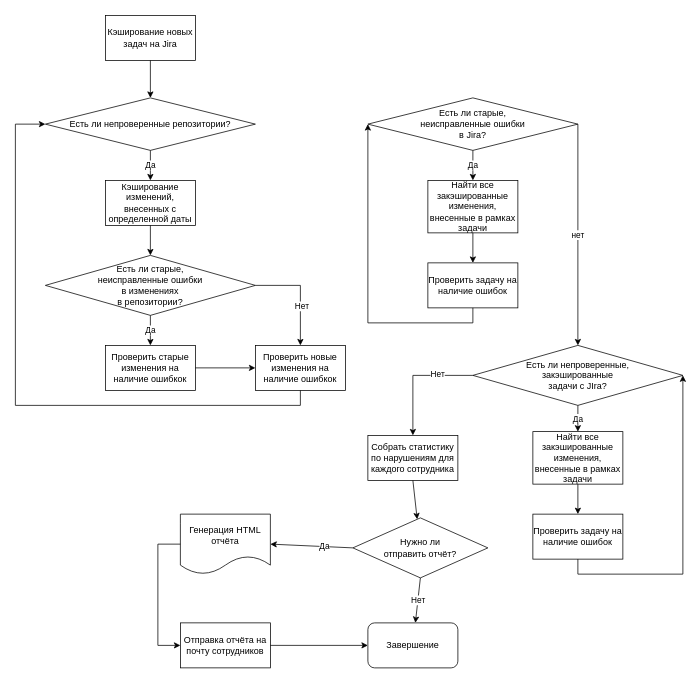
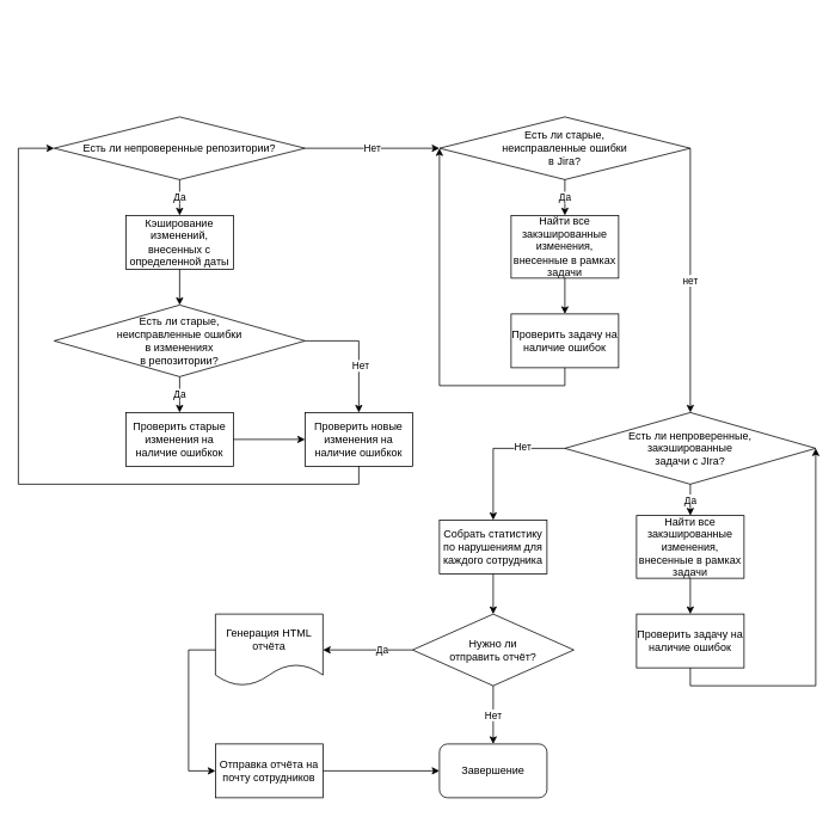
  <mxCell id="0" />
  <mxCell id="1" parent="0" />
- <mxCell id="2" value="Кэширование новых задач на Jira" style="rounded=0;whiteSpace=wrap;html=1;" vertex="1" parent="1"><mxGeometry x="140" y="20" width="120" height="60" as="geometry" /></mxCell>
  <mxCell id="3" value="Есть ли непроверенные репозитории?" style="rhombus;whiteSpace=wrap;html=1;" vertex="1" parent="1"><mxGeometry x="60" y="130" width="280" height="70" as="geometry" /></mxCell>
  <mxCell id="4" value="Кэширование изменений, внесенных с определенной даты" style="rounded=0;whiteSpace=wrap;html=1;" vertex="1" parent="1"><mxGeometry x="140" y="240" width="120" height="60" as="geometry" /></mxCell>
  <mxCell id="5" value="Есть ли старые, &lt;br&gt;неисправленные ошибки &lt;br&gt;в изменениях &lt;br&gt;в репозитории?" style="rhombus;whiteSpace=wrap;html=1;" vertex="1" parent="1"><mxGeometry x="60" y="340" width="280" height="80" as="geometry" /></mxCell>
  <mxCell id="6" value="Проверить старые изменения на наличие ошибкок" style="rounded=0;whiteSpace=wrap;html=1;" vertex="1" parent="1"><mxGeometry x="140" y="460" width="120" height="60" as="geometry" /></mxCell>
  <mxCell id="7" value="Проверить новые изменения на наличие ошибкок" style="rounded=0;whiteSpace=wrap;html=1;" vertex="1" parent="1"><mxGeometry x="340" y="460" width="120" height="60" as="geometry" /></mxCell>
- <mxCell id="8" value="" style="endArrow=classic;html=1;rounded=0;exitX=0.5;exitY=1;exitDx=0;exitDy=0;entryX=0.5;entryY=0;entryDx=0;entryDy=0;" edge="1" parent="1" source="2" target="3"><mxGeometry width="50" height="50" relative="1" as="geometry"><mxPoint x="70" y="60" as="sourcePoint" /><mxPoint x="150" y="60" as="targetPoint" /></mxGeometry></mxCell>
  <mxCell id="9" value="Да" style="endArrow=classic;html=1;rounded=0;exitX=0.5;exitY=1;exitDx=0;exitDy=0;entryX=0.5;entryY=0;entryDx=0;entryDy=0;" edge="1" parent="1" source="3" target="4"><mxGeometry width="50" height="50" relative="1" as="geometry"><mxPoint x="290" y="430" as="sourcePoint" /><mxPoint x="340" y="380" as="targetPoint" /></mxGeometry></mxCell>
  <mxCell id="10" value="" style="endArrow=classic;html=1;rounded=0;exitX=0.5;exitY=1;exitDx=0;exitDy=0;entryX=0.5;entryY=0;entryDx=0;entryDy=0;" edge="1" parent="1" source="4" target="5"><mxGeometry width="50" height="50" relative="1" as="geometry"><mxPoint x="290" y="430" as="sourcePoint" /><mxPoint x="340" y="380" as="targetPoint" /></mxGeometry></mxCell>
  <mxCell id="11" value="Да" style="endArrow=classic;html=1;rounded=0;exitX=0.5;exitY=1;exitDx=0;exitDy=0;entryX=0.5;entryY=0;entryDx=0;entryDy=0;" edge="1" parent="1" source="5" target="6"><mxGeometry width="50" height="50" relative="1" as="geometry"><mxPoint x="290" y="410" as="sourcePoint" /><mxPoint x="340" y="360" as="targetPoint" /></mxGeometry></mxCell>
  <mxCell id="12" value="" style="endArrow=classic;html=1;rounded=0;exitX=1;exitY=0.5;exitDx=0;exitDy=0;entryX=0.5;entryY=0;entryDx=0;entryDy=0;" edge="1" parent="1" source="5" target="7"><mxGeometry width="50" height="50" relative="1" as="geometry"><mxPoint x="290" y="410" as="sourcePoint" /><mxPoint x="340" y="360" as="targetPoint" /><Array as="points"><mxPoint x="400" y="380" /></Array></mxGeometry></mxCell>
  <mxCell id="13" value="Нет" style="edgeLabel;html=1;align=center;verticalAlign=middle;resizable=0;points=[];" vertex="1" connectable="0" parent="12"><mxGeometry x="0.243" y="1" relative="1" as="geometry"><mxPoint as="offset" /></mxGeometry></mxCell>
  <mxCell id="14" value="" style="endArrow=classic;html=1;rounded=0;exitX=1;exitY=0.5;exitDx=0;exitDy=0;entryX=0;entryY=0.5;entryDx=0;entryDy=0;" edge="1" parent="1" source="6" target="7"><mxGeometry width="50" height="50" relative="1" as="geometry"><mxPoint x="290" y="410" as="sourcePoint" /><mxPoint x="340" y="360" as="targetPoint" /></mxGeometry></mxCell>
  <mxCell id="15" value="" style="endArrow=classic;html=1;rounded=0;exitX=0.5;exitY=1;exitDx=0;exitDy=0;entryX=0;entryY=0.5;entryDx=0;entryDy=0;" edge="1" parent="1" source="7" target="3"><mxGeometry width="50" height="50" relative="1" as="geometry"><mxPoint x="290" y="410" as="sourcePoint" /><mxPoint x="340" y="360" as="targetPoint" /><Array as="points"><mxPoint x="400" y="540" /><mxPoint x="20" y="540" /><mxPoint x="20" y="165" /></Array></mxGeometry></mxCell>
+ <mxCell id="16" value="Нет" style="endArrow=classic;html=1;rounded=0;exitX=1;exitY=0.5;exitDx=0;exitDy=0;entryX=0;entryY=0.5;entryDx=0;entryDy=0;" edge="1" parent="1" source="3" target="17"><mxGeometry width="50" height="50" relative="1" as="geometry"><mxPoint x="290" y="410" as="sourcePoint" /><mxPoint x="470" y="165" as="targetPoint" /></mxGeometry></mxCell>
  <mxCell id="17" value="Есть ли старые, &lt;br&gt;неисправленные ошибки &lt;br&gt;в Jira?" style="rhombus;whiteSpace=wrap;html=1;" vertex="1" parent="1"><mxGeometry x="490" y="130" width="280" height="70" as="geometry" /></mxCell>
  <mxCell id="18" value="Да" style="endArrow=classic;html=1;rounded=0;exitX=0.5;exitY=1;exitDx=0;exitDy=0;" edge="1" parent="1" source="17" target="19"><mxGeometry width="50" height="50" relative="1" as="geometry"><mxPoint x="430" y="410" as="sourcePoint" /><mxPoint x="630" y="260" as="targetPoint" /></mxGeometry></mxCell>
  <mxCell id="19" value="Найти все закэшированные изменения, внесенные в рамках задачи" style="rounded=0;whiteSpace=wrap;html=1;" vertex="1" parent="1"><mxGeometry x="570" y="240" width="120" height="70" as="geometry" /></mxCell>
  <mxCell id="20" value="Проверить задачу на наличие ошибок" style="rounded=0;whiteSpace=wrap;html=1;" vertex="1" parent="1"><mxGeometry x="570" y="350" width="120" height="60" as="geometry" /></mxCell>
  <mxCell id="21" value="" style="endArrow=classic;html=1;rounded=0;exitX=0.5;exitY=1;exitDx=0;exitDy=0;entryX=0.5;entryY=0;entryDx=0;entryDy=0;" edge="1" parent="1" source="19" target="20"><mxGeometry width="50" height="50" relative="1" as="geometry"><mxPoint x="430" y="380" as="sourcePoint" /><mxPoint x="480" y="330" as="targetPoint" /></mxGeometry></mxCell>
  <mxCell id="22" value="" style="endArrow=classic;html=1;rounded=0;exitX=0.5;exitY=1;exitDx=0;exitDy=0;entryX=0;entryY=0.5;entryDx=0;entryDy=0;" edge="1" parent="1" source="20" target="17"><mxGeometry width="50" height="50" relative="1" as="geometry"><mxPoint x="430" y="370" as="sourcePoint" /><mxPoint x="480" y="320" as="targetPoint" /><Array as="points"><mxPoint x="630" y="430" /><mxPoint x="490" y="430" /></Array></mxGeometry></mxCell>
  <mxCell id="23" value="Есть ли непроверенные, &lt;br&gt;закэшированные &lt;br&gt;задачи с JIra?" style="rhombus;whiteSpace=wrap;html=1;" vertex="1" parent="1"><mxGeometry x="630" y="460" width="280" height="80" as="geometry" /></mxCell>
  <mxCell id="24" value="Да" style="endArrow=classic;html=1;rounded=0;exitX=0.5;exitY=1;exitDx=0;exitDy=0;" edge="1" target="25" parent="1" source="23"><mxGeometry width="50" height="50" relative="1" as="geometry"><mxPoint x="770" y="535" as="sourcePoint" /><mxPoint x="770" y="595" as="targetPoint" /></mxGeometry></mxCell>
  <mxCell id="25" value="Найти все закэшированные изменения, внесенные в рамках задачи" style="rounded=0;whiteSpace=wrap;html=1;" vertex="1" parent="1"><mxGeometry x="710" y="575" width="120" height="70" as="geometry" /></mxCell>
  <mxCell id="26" value="Проверить задачу на наличие ошибок" style="rounded=0;whiteSpace=wrap;html=1;" vertex="1" parent="1"><mxGeometry x="710" y="685" width="120" height="60" as="geometry" /></mxCell>
  <mxCell id="27" value="" style="endArrow=classic;html=1;rounded=0;exitX=0.5;exitY=1;exitDx=0;exitDy=0;entryX=0.5;entryY=0;entryDx=0;entryDy=0;" edge="1" source="25" target="26" parent="1"><mxGeometry width="50" height="50" relative="1" as="geometry"><mxPoint x="570" y="715" as="sourcePoint" /><mxPoint x="620" y="665" as="targetPoint" /></mxGeometry></mxCell>
  <mxCell id="28" value="" style="endArrow=classic;html=1;rounded=0;exitX=0.5;exitY=1;exitDx=0;exitDy=0;entryX=1;entryY=0.5;entryDx=0;entryDy=0;" edge="1" source="26" parent="1" target="23"><mxGeometry width="50" height="50" relative="1" as="geometry"><mxPoint x="570" y="705" as="sourcePoint" /><mxPoint x="630" y="500" as="targetPoint" /><Array as="points"><mxPoint x="770" y="765" /><mxPoint x="910" y="765" /></Array></mxGeometry></mxCell>
  <mxCell id="29" value="нет" style="endArrow=classic;html=1;rounded=0;exitX=1;exitY=0.5;exitDx=0;exitDy=0;entryX=0.5;entryY=0;entryDx=0;entryDy=0;" edge="1" parent="1" source="17" target="23"><mxGeometry width="50" height="50" relative="1" as="geometry"><mxPoint x="530" y="380" as="sourcePoint" /><mxPoint x="580" y="330" as="targetPoint" /></mxGeometry></mxCell>
  <mxCell id="30" value="Собрать статистику по нарушениям для каждого сотрудника" style="rounded=0;whiteSpace=wrap;html=1;" vertex="1" parent="1"><mxGeometry x="490" y="580" width="120" height="60" as="geometry" /></mxCell>
  <mxCell id="31" value="" style="endArrow=classic;html=1;rounded=0;exitX=0;exitY=0.5;exitDx=0;exitDy=0;entryX=0.5;entryY=0;entryDx=0;entryDy=0;" edge="1" parent="1" source="23" target="30"><mxGeometry width="50" height="50" relative="1" as="geometry"><mxPoint x="500" y="700" as="sourcePoint" /><mxPoint x="550" y="650" as="targetPoint" /><Array as="points"><mxPoint x="550" y="500" /></Array></mxGeometry></mxCell>
  <mxCell id="32" value="Нет" style="edgeLabel;html=1;align=center;verticalAlign=middle;resizable=0;points=[];" vertex="1" connectable="0" parent="31"><mxGeometry x="-0.394" y="-3" relative="1" as="geometry"><mxPoint as="offset" /></mxGeometry></mxCell>
- <mxCell id="33" value="Нужно ли &lt;br&gt;отправить отчёт?" style="rhombus;whiteSpace=wrap;html=1;" vertex="1" parent="1"><mxGeometry x="470" y="690" width="180" height="80" as="geometry" /></mxCell>
+ <mxCell id="33" value="Нужно ли &lt;br&gt;отправить отчёт?" style="rhombus;whiteSpace=wrap;html=1;" vertex="1" parent="1"><mxGeometry x="460" y="685" width="180" height="80" as="geometry" /></mxCell>
  <mxCell id="34" value="" style="endArrow=classic;html=1;rounded=0;exitX=0.5;exitY=1;exitDx=0;exitDy=0;" edge="1" parent="1" source="30" target="33"><mxGeometry width="50" height="50" relative="1" as="geometry"><mxPoint x="500" y="760" as="sourcePoint" /><mxPoint x="470" y="650" as="targetPoint" /></mxGeometry></mxCell>
  <mxCell id="35" value="Нет" style="endArrow=classic;html=1;rounded=0;exitX=0.5;exitY=1;exitDx=0;exitDy=0;" edge="1" parent="1" source="33" target="36"><mxGeometry width="50" height="50" relative="1" as="geometry"><mxPoint x="500" y="760" as="sourcePoint" /><mxPoint x="550" y="820" as="targetPoint" /></mxGeometry></mxCell>
  <mxCell id="36" value="Завершение" style="rounded=1;whiteSpace=wrap;html=1;" vertex="1" parent="1"><mxGeometry x="490" y="830" width="120" height="60" as="geometry" /></mxCell>
  <mxCell id="37" value="Генерация HTML отчёта" style="shape=document;whiteSpace=wrap;html=1;boundedLbl=1;" vertex="1" parent="1"><mxGeometry x="240" y="685" width="120" height="80" as="geometry" /></mxCell>
  <mxCell id="38" value="" style="endArrow=classic;html=1;rounded=0;exitX=0;exitY=0.5;exitDx=0;exitDy=0;entryX=1;entryY=0.5;entryDx=0;entryDy=0;" edge="1" parent="1" source="33" target="37"><mxGeometry width="50" height="50" relative="1" as="geometry"><mxPoint x="500" y="720" as="sourcePoint" /><mxPoint x="550" y="670" as="targetPoint" /></mxGeometry></mxCell>
  <mxCell id="39" value="Да" style="edgeLabel;html=1;align=center;verticalAlign=middle;resizable=0;points=[];" vertex="1" connectable="0" parent="38"><mxGeometry x="-0.3" y="-1" relative="1" as="geometry"><mxPoint as="offset" /></mxGeometry></mxCell>
  <mxCell id="40" value="Отправка отчёта на почту сотрудников" style="rounded=0;whiteSpace=wrap;html=1;" vertex="1" parent="1"><mxGeometry x="240" y="830" width="120" height="60" as="geometry" /></mxCell>
  <mxCell id="41" value="" style="endArrow=classic;html=1;rounded=0;exitX=0;exitY=0.5;exitDx=0;exitDy=0;entryX=0;entryY=0.5;entryDx=0;entryDy=0;" edge="1" parent="1" source="37" target="40"><mxGeometry width="50" height="50" relative="1" as="geometry"><mxPoint x="500" y="710" as="sourcePoint" /><mxPoint x="170" y="725" as="targetPoint" /><Array as="points"><mxPoint x="210" y="725" /><mxPoint x="210" y="860" /></Array></mxGeometry></mxCell>
  <mxCell id="42" value="" style="endArrow=classic;html=1;rounded=0;exitX=1;exitY=0.5;exitDx=0;exitDy=0;entryX=0;entryY=0.5;entryDx=0;entryDy=0;" edge="1" parent="1" source="40" target="36"><mxGeometry width="50" height="50" relative="1" as="geometry"><mxPoint x="500" y="710" as="sourcePoint" /><mxPoint x="550" y="660" as="targetPoint" /></mxGeometry></mxCell>
